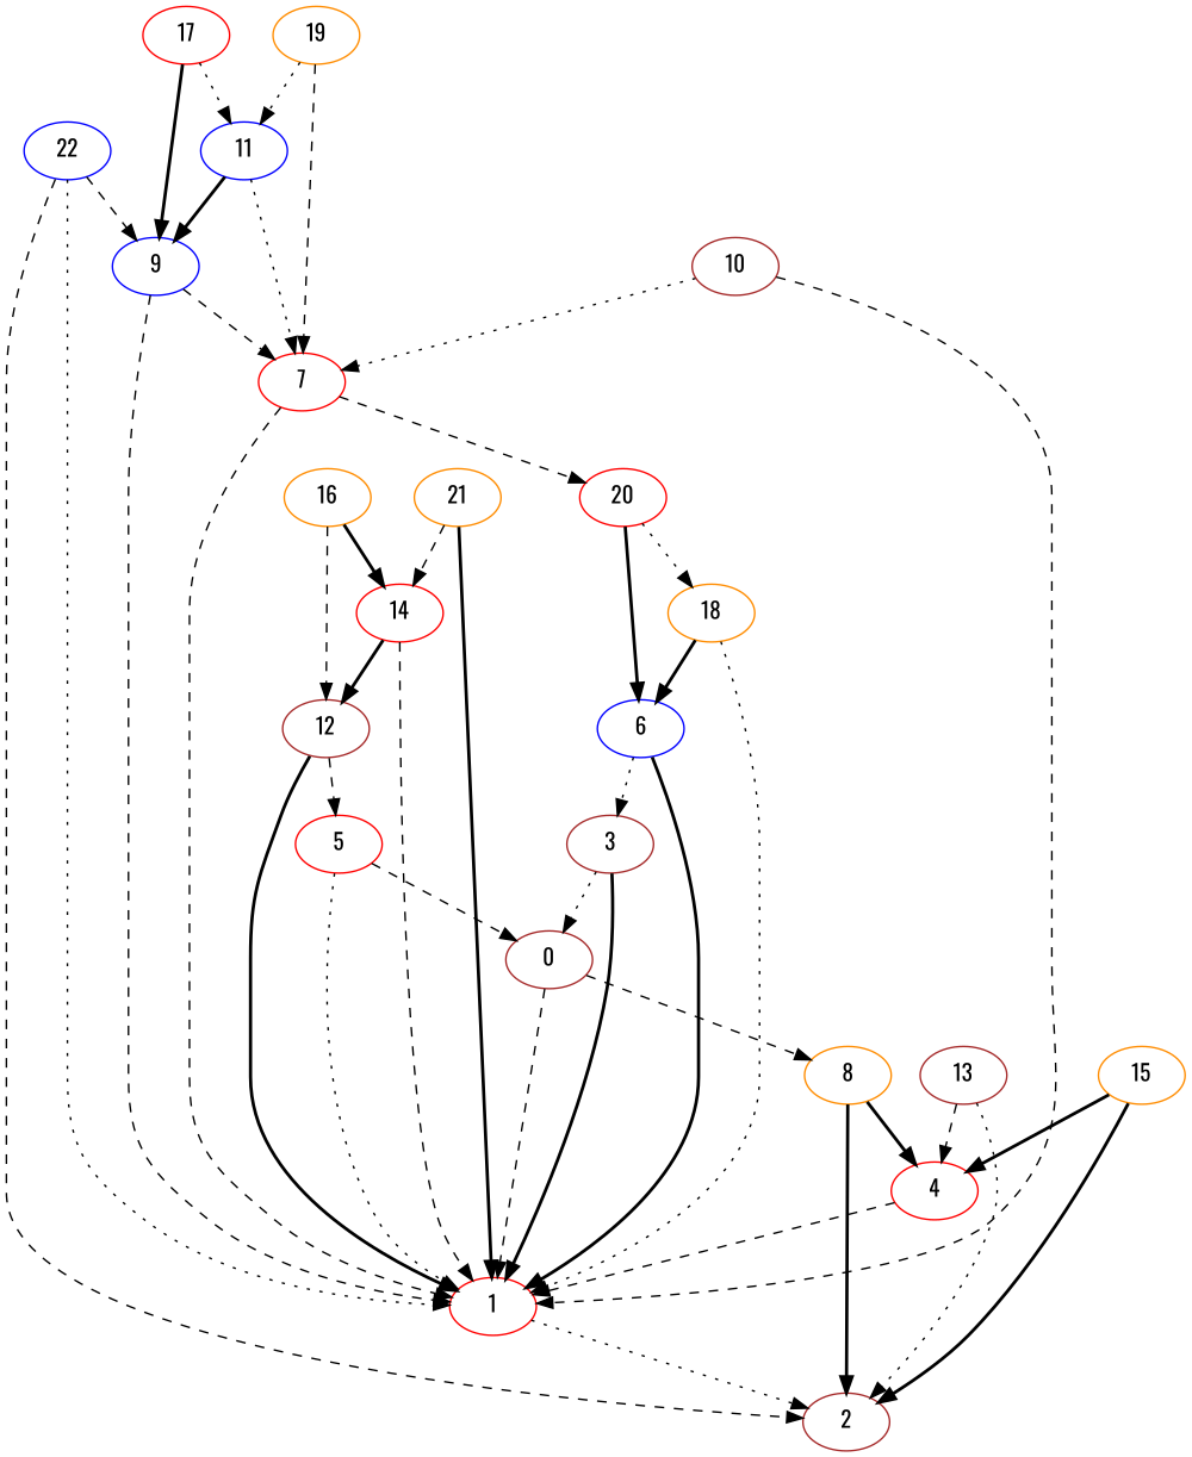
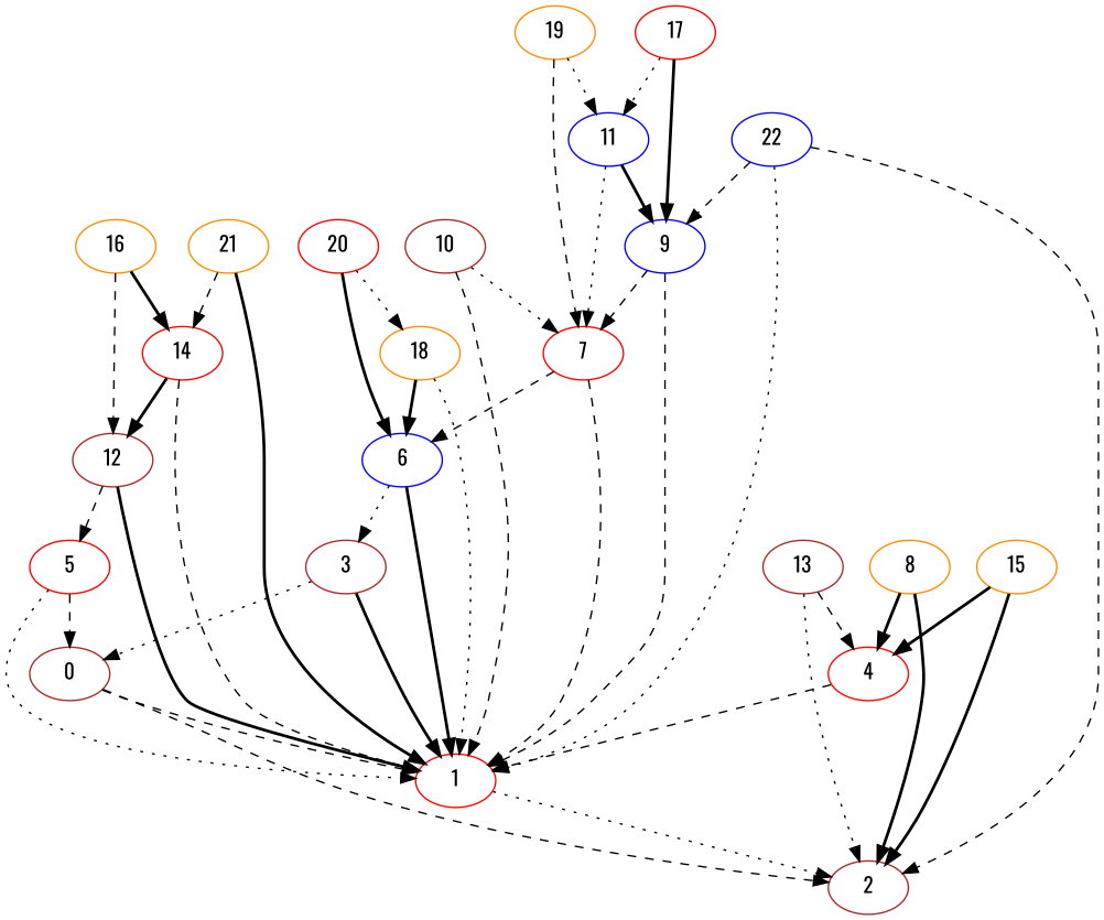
  digraph {
    fontname=Oswald
    node [color=red fontname=Oswald]
    edge [Label=6 fontname=Oswald style=dashed]
    12 [color=brown]
    1
    5
    2 [color=brown]
    0 [color=brown]
    18 [color=darkorange]
    6 [color=blue]
    3 [color=brown]
    22 [color=blue]
    9 [color=blue]
    7
    10 [color=brown]
    19 [color=darkorange]
    11 [color=blue]
    20
    4
    13 [color=brown]
    16 [color=darkorange]
    14
    21 [color=darkorange]
    8 [color=darkorange]
    15 [color=darkorange]
    17
    12 -> 1 [Label=1 style=bold]
    12 -> 5 [Label=7]
    1 -> 2 [style=dotted]
    5 -> 1 [Label=9 style=dotted]
    5 -> 0 [Label=4]
    0 -> 1 [Label=4]
-   0 -> 8 [Label=9]
+   0 -> 2 [Label=9]
    18 -> 1 [Label=1 style=dotted]
    18 -> 6 [Label=8 style=bold]
    6 -> 1 [Label=8 style=bold]
    6 -> 3 [Label=4 style=dotted]
    3 -> 1 [style=bold]
    3 -> 0 [Label=7 style=dotted]
    22 -> 1 [Label=1 style=dotted]
    22 -> 2 [Label=7]
    22 -> 9 [Label=3]
    9 -> 1 [Label=2]
    9 -> 7 [Label=10]
    7 -> 1 [Label=5]
-   7 -> 20 [Label=9]
+   7 -> 6 [Label=9]
    10 -> 1 [Label=2]
    10 -> 7 [Label=9 style=dotted]
    19 -> 7 [Label=2]
    19 -> 11 [style=dotted]
    11 -> 9 [Label=8 style=bold]
    11 -> 7 [style=dotted]
    20 -> 18 [Label=2 style=dotted]
    20 -> 6 [Label=5 style=bold]
    4 -> 1 [Label=3]
    13 -> 2 [Label=5 style=dotted]
    13 -> 4 [Label=3]
    16 -> 12 [Label=3]
    16 -> 14 [style=bold]
    14 -> 12 [Label=5 style=bold]
    14 -> 1 [Label=7]
    21 -> 1 [Label=7 style=bold]
    21 -> 14 [Label=4]
    8 -> 2 [Label=10 style=bold]
    8 -> 4 [style=bold]
    15 -> 2 [style=bold]
    15 -> 4 [Label=9 style=bold]
    17 -> 9 [style=bold]
    17 -> 11 [Label=8 style=dotted]
  }
